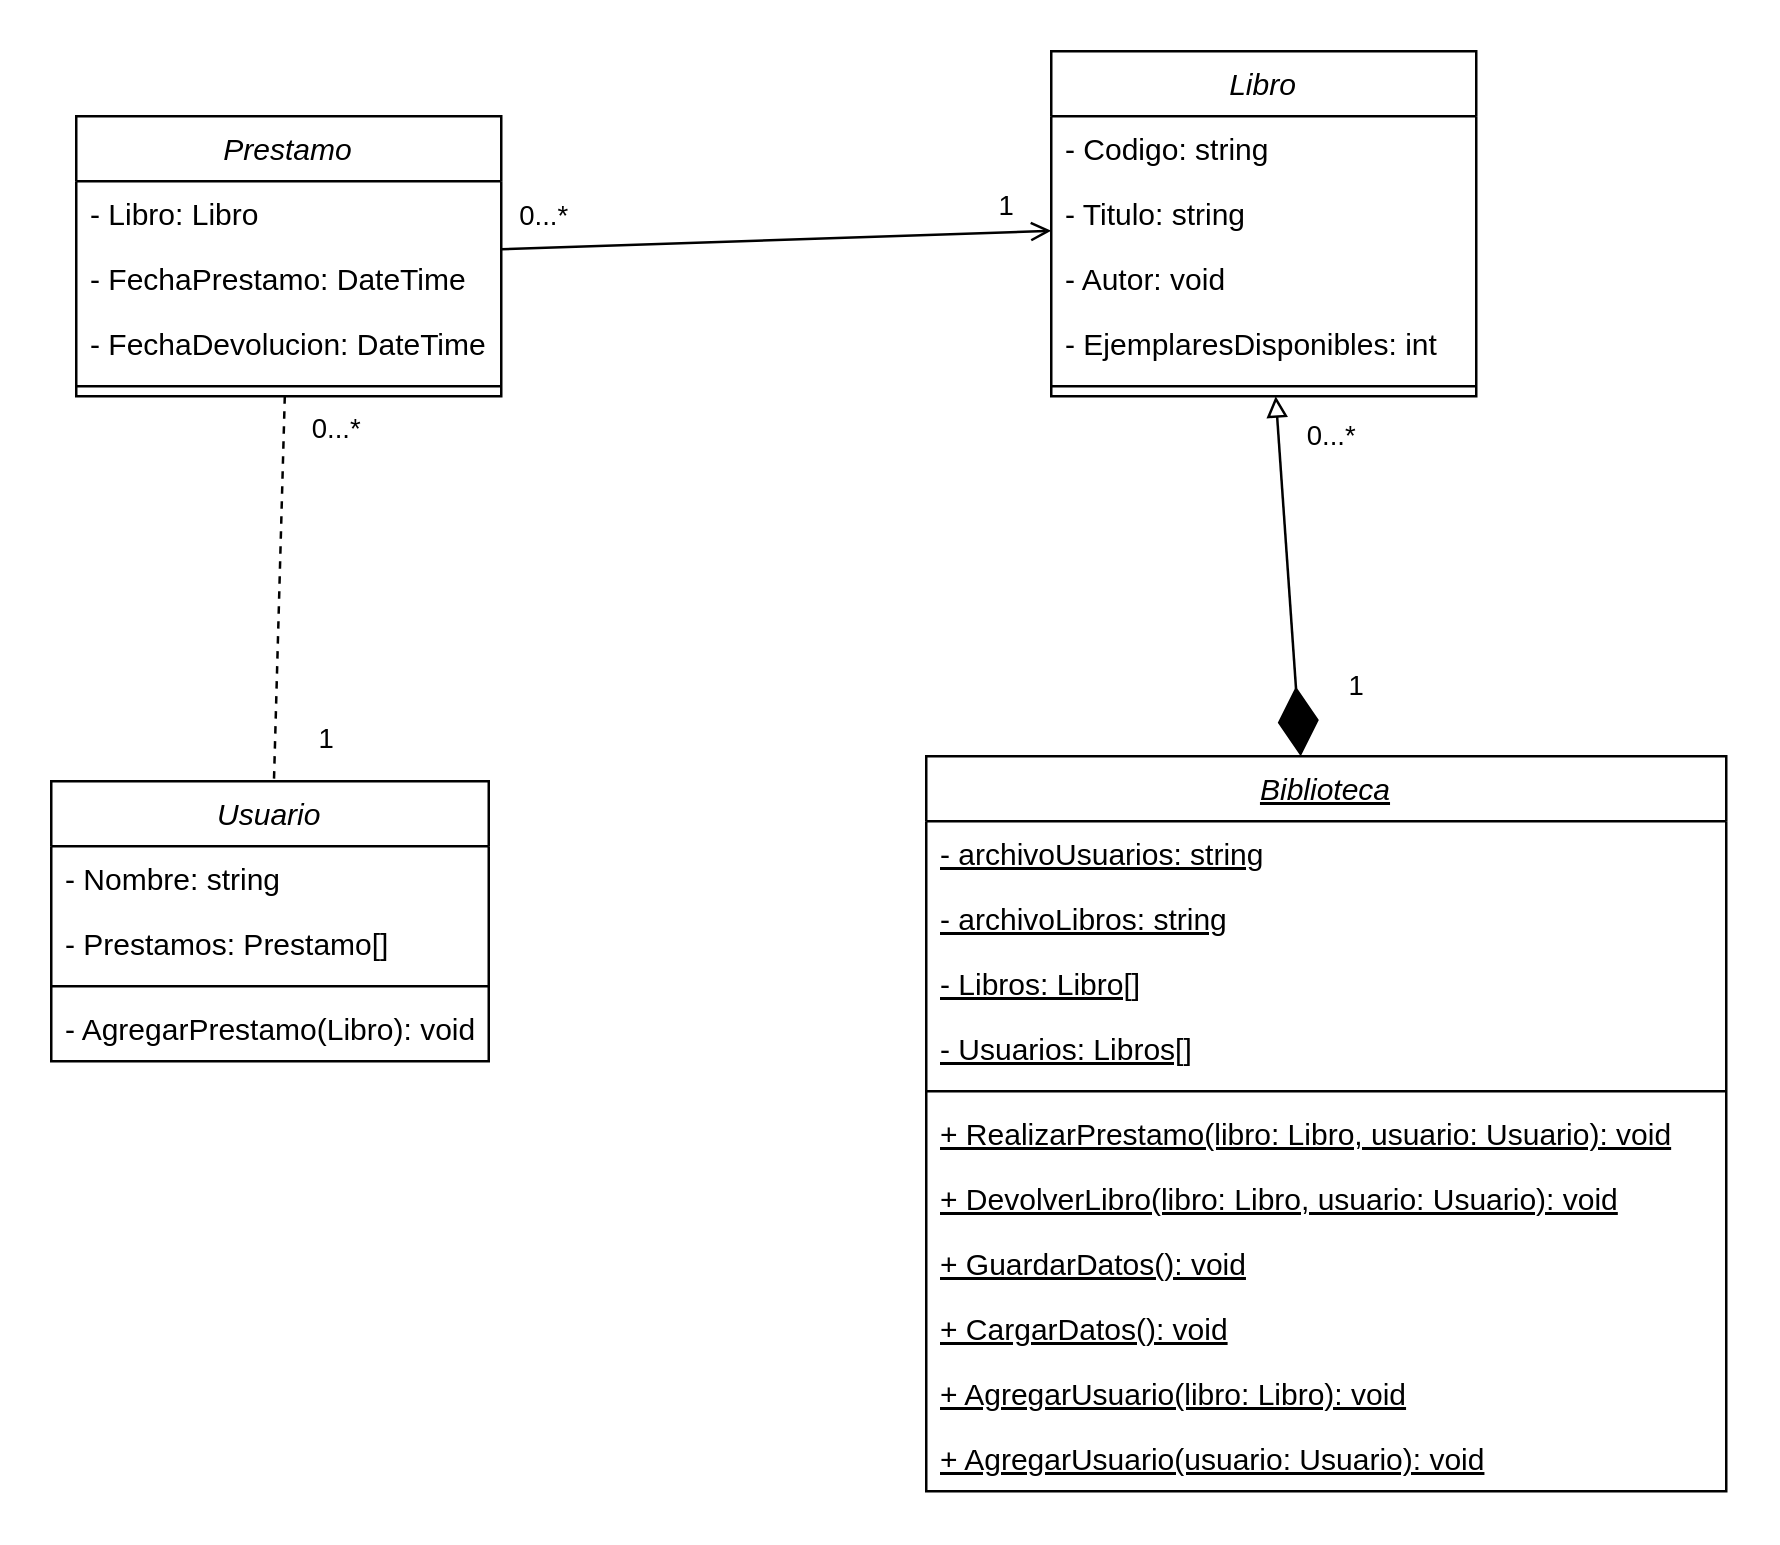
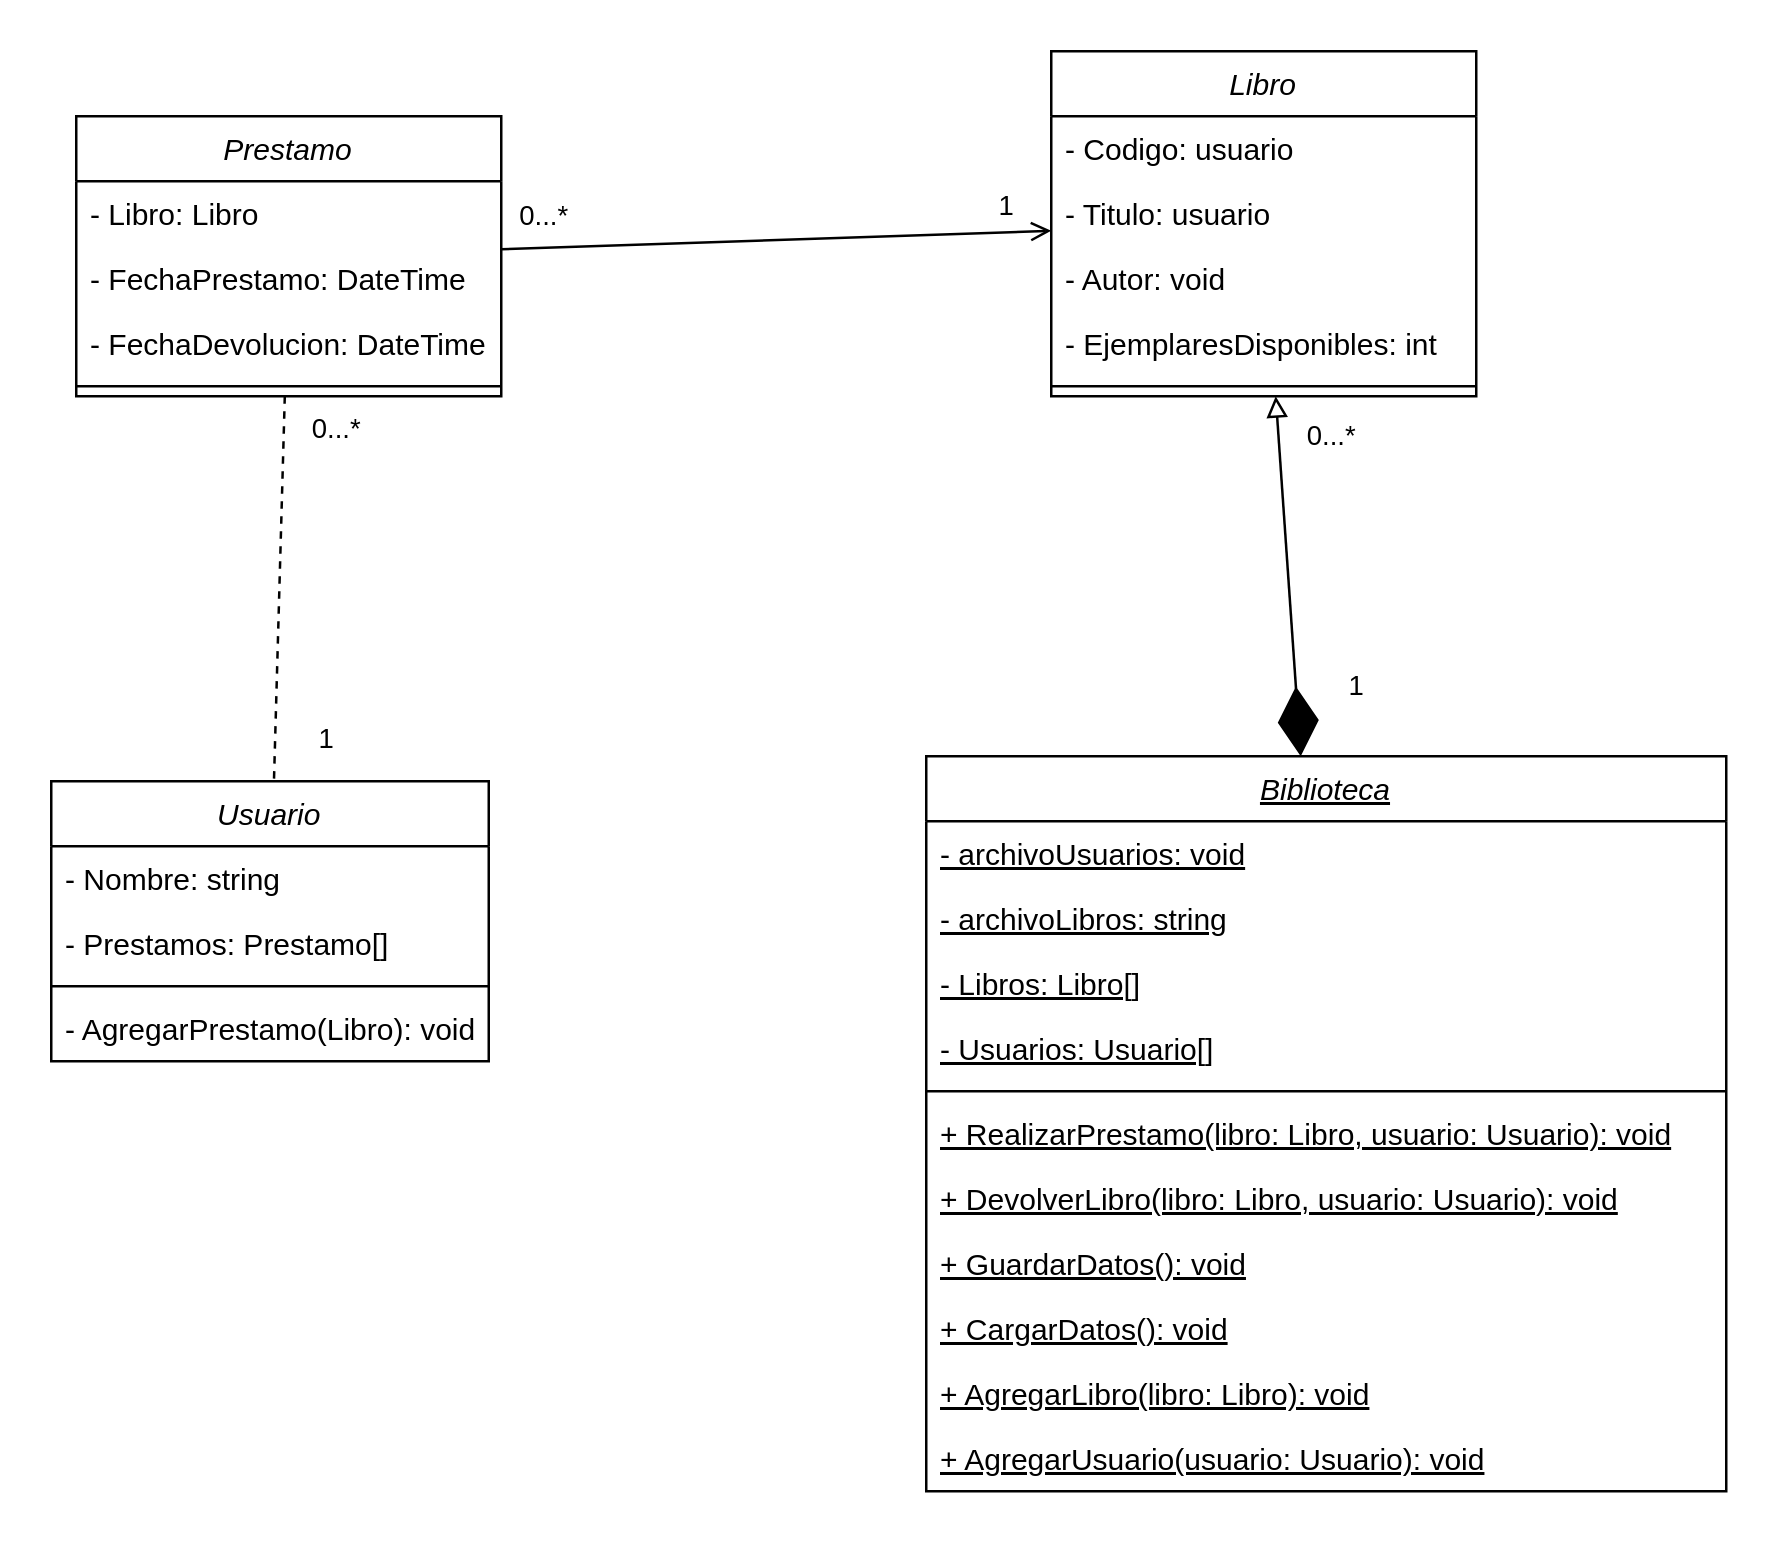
  <mxCell id="0" />
  <mxCell id="1" parent="0" />
  <mxCell id="2" value="Usuario" style="swimlane;fontStyle=2;align=center;verticalAlign=top;childLayout=stackLayout;horizontal=1;startSize=26;horizontalStack=0;resizeParent=1;resizeLast=0;collapsible=1;marginBottom=0;rounded=0;shadow=0;strokeWidth=1;" parent="1" vertex="1"><mxGeometry x="20" y="312" width="175" height="112" as="geometry"><mxRectangle x="230" y="140" width="160" height="26" as="alternateBounds" /></mxGeometry></mxCell>
  <mxCell id="3" value="- Nombre: string" style="text;align=left;verticalAlign=top;spacingLeft=4;spacingRight=4;overflow=hidden;rotatable=0;points=[[0,0.5],[1,0.5]];portConstraint=eastwest;" parent="2" vertex="1"><mxGeometry y="26" width="175" height="26" as="geometry" /></mxCell>
  <mxCell id="4" value="- Prestamos: Prestamo[]" style="text;align=left;verticalAlign=top;spacingLeft=4;spacingRight=4;overflow=hidden;rotatable=0;points=[[0,0.5],[1,0.5]];portConstraint=eastwest;" vertex="1" parent="2"><mxGeometry y="52" width="175" height="26" as="geometry" /></mxCell>
  <mxCell id="5" value="" style="line;html=1;strokeWidth=1;align=left;verticalAlign=middle;spacingTop=-1;spacingLeft=3;spacingRight=3;rotatable=0;labelPosition=right;points=[];portConstraint=eastwest;" parent="2" vertex="1"><mxGeometry y="78" width="175" height="8" as="geometry" /></mxCell>
  <mxCell id="6" value="- AgregarPrestamo(Libro): void" style="text;align=left;verticalAlign=top;spacingLeft=4;spacingRight=4;overflow=hidden;rotatable=0;points=[[0,0.5],[1,0.5]];portConstraint=eastwest;" vertex="1" parent="2"><mxGeometry y="86" width="175" height="26" as="geometry" /></mxCell>
  <mxCell id="7" value="Libro" style="swimlane;fontStyle=2;align=center;verticalAlign=top;childLayout=stackLayout;horizontal=1;startSize=26;horizontalStack=0;resizeParent=1;resizeLast=0;collapsible=1;marginBottom=0;rounded=0;shadow=0;strokeWidth=1;" vertex="1" parent="1"><mxGeometry x="420" y="20" width="170" height="138" as="geometry"><mxRectangle x="230" y="140" width="160" height="26" as="alternateBounds" /></mxGeometry></mxCell>
- <mxCell id="8" value="- Codigo: string" style="text;align=left;verticalAlign=top;spacingLeft=4;spacingRight=4;overflow=hidden;rotatable=0;points=[[0,0.5],[1,0.5]];portConstraint=eastwest;" vertex="1" parent="7"><mxGeometry y="26" width="170" height="26" as="geometry" /></mxCell>
- <mxCell id="9" value="- Titulo: string" style="text;align=left;verticalAlign=top;spacingLeft=4;spacingRight=4;overflow=hidden;rotatable=0;points=[[0,0.5],[1,0.5]];portConstraint=eastwest;" vertex="1" parent="7"><mxGeometry y="52" width="170" height="26" as="geometry" /></mxCell>
+ <mxCell id="8" value="- Codigo: usuario" style="text;align=left;verticalAlign=top;spacingLeft=4;spacingRight=4;overflow=hidden;rotatable=0;points=[[0,0.5],[1,0.5]];portConstraint=eastwest;" vertex="1" parent="7"><mxGeometry y="26" width="170" height="26" as="geometry" /></mxCell>
+ <mxCell id="9" value="- Titulo: usuario" style="text;align=left;verticalAlign=top;spacingLeft=4;spacingRight=4;overflow=hidden;rotatable=0;points=[[0,0.5],[1,0.5]];portConstraint=eastwest;" vertex="1" parent="7"><mxGeometry y="52" width="170" height="26" as="geometry" /></mxCell>
  <mxCell id="10" value="- Autor: void" style="text;align=left;verticalAlign=top;spacingLeft=4;spacingRight=4;overflow=hidden;rotatable=0;points=[[0,0.5],[1,0.5]];portConstraint=eastwest;" vertex="1" parent="7"><mxGeometry y="78" width="170" height="26" as="geometry" /></mxCell>
  <mxCell id="11" value="- EjemplaresDisponibles: int" style="text;align=left;verticalAlign=top;spacingLeft=4;spacingRight=4;overflow=hidden;rotatable=0;points=[[0,0.5],[1,0.5]];portConstraint=eastwest;" vertex="1" parent="7"><mxGeometry y="104" width="170" height="26" as="geometry" /></mxCell>
  <mxCell id="12" value="" style="line;html=1;strokeWidth=1;align=left;verticalAlign=middle;spacingTop=-1;spacingLeft=3;spacingRight=3;rotatable=0;labelPosition=right;points=[];portConstraint=eastwest;" vertex="1" parent="7"><mxGeometry y="130" width="170" height="8" as="geometry" /></mxCell>
  <mxCell id="13" style="rounded=0;orthogonalLoop=1;jettySize=auto;html=1;endArrow=none;endFill=0;dashed=1;" edge="1" parent="1" source="19" target="2"><mxGeometry relative="1" as="geometry" /></mxCell>
  <mxCell id="14" value="0...*" style="edgeLabel;html=1;align=center;verticalAlign=middle;resizable=0;points=[];" vertex="1" connectable="0" parent="13"><mxGeometry x="-0.831" relative="1" as="geometry"><mxPoint x="20" as="offset" /></mxGeometry></mxCell>
  <mxCell id="15" value="1" style="edgeLabel;html=1;align=center;verticalAlign=middle;resizable=0;points=[];" vertex="1" connectable="0" parent="13"><mxGeometry x="0.773" relative="1" as="geometry"><mxPoint x="20" as="offset" /></mxGeometry></mxCell>
  <mxCell id="16" style="rounded=0;orthogonalLoop=1;jettySize=auto;html=1;endArrow=open;endFill=0;" edge="1" parent="1" source="19" target="7"><mxGeometry relative="1" as="geometry" /></mxCell>
  <mxCell id="17" value="1" style="edgeLabel;html=1;align=center;verticalAlign=middle;resizable=0;points=[];" vertex="1" connectable="0" parent="16"><mxGeometry x="0.831" y="-1" relative="1" as="geometry"><mxPoint y="-12" as="offset" /></mxGeometry></mxCell>
  <mxCell id="18" value="0...*" style="edgeLabel;html=1;align=center;verticalAlign=middle;resizable=0;points=[];" vertex="1" connectable="0" parent="16"><mxGeometry x="-0.847" y="3" relative="1" as="geometry"><mxPoint y="-10" as="offset" /></mxGeometry></mxCell>
  <mxCell id="19" value="Prestamo" style="swimlane;fontStyle=2;align=center;verticalAlign=top;childLayout=stackLayout;horizontal=1;startSize=26;horizontalStack=0;resizeParent=1;resizeLast=0;collapsible=1;marginBottom=0;rounded=0;shadow=0;strokeWidth=1;" vertex="1" parent="1"><mxGeometry x="30" y="46" width="170" height="112" as="geometry"><mxRectangle x="230" y="140" width="160" height="26" as="alternateBounds" /></mxGeometry></mxCell>
  <mxCell id="20" value="- Libro: Libro" style="text;align=left;verticalAlign=top;spacingLeft=4;spacingRight=4;overflow=hidden;rotatable=0;points=[[0,0.5],[1,0.5]];portConstraint=eastwest;" vertex="1" parent="19"><mxGeometry y="26" width="170" height="26" as="geometry" /></mxCell>
  <mxCell id="21" value="- FechaPrestamo: DateTime" style="text;align=left;verticalAlign=top;spacingLeft=4;spacingRight=4;overflow=hidden;rotatable=0;points=[[0,0.5],[1,0.5]];portConstraint=eastwest;" vertex="1" parent="19"><mxGeometry y="52" width="170" height="26" as="geometry" /></mxCell>
  <mxCell id="22" value="- FechaDevolucion: DateTime" style="text;align=left;verticalAlign=top;spacingLeft=4;spacingRight=4;overflow=hidden;rotatable=0;points=[[0,0.5],[1,0.5]];portConstraint=eastwest;" vertex="1" parent="19"><mxGeometry y="78" width="170" height="26" as="geometry" /></mxCell>
  <mxCell id="23" value="" style="line;html=1;strokeWidth=1;align=left;verticalAlign=middle;spacingTop=-1;spacingLeft=3;spacingRight=3;rotatable=0;labelPosition=right;points=[];portConstraint=eastwest;" vertex="1" parent="19"><mxGeometry y="104" width="170" height="8" as="geometry" /></mxCell>
  <mxCell id="24" style="rounded=0;orthogonalLoop=1;jettySize=auto;html=1;endArrow=block;endFill=0;startArrow=diamondThin;startFill=1;startSize=25;" edge="1" parent="1" source="27" target="7"><mxGeometry relative="1" as="geometry" /></mxCell>
  <mxCell id="25" value="1" style="edgeLabel;html=1;align=center;verticalAlign=middle;resizable=0;points=[];" vertex="1" connectable="0" parent="24"><mxGeometry x="-0.752" y="-3" relative="1" as="geometry"><mxPoint x="20" y="-10" as="offset" /></mxGeometry></mxCell>
  <mxCell id="26" value="0...*" style="edgeLabel;html=1;align=center;verticalAlign=middle;resizable=0;points=[];" vertex="1" connectable="0" parent="24"><mxGeometry x="0.802" y="-1" relative="1" as="geometry"><mxPoint x="20" y="1" as="offset" /></mxGeometry></mxCell>
  <mxCell id="27" value="Biblioteca" style="swimlane;fontStyle=6;align=center;verticalAlign=top;childLayout=stackLayout;horizontal=1;startSize=26;horizontalStack=0;resizeParent=1;resizeLast=0;collapsible=1;marginBottom=0;rounded=0;shadow=0;strokeWidth=1;" vertex="1" parent="1"><mxGeometry x="370" y="302" width="320" height="294" as="geometry"><mxRectangle x="230" y="140" width="160" height="26" as="alternateBounds" /></mxGeometry></mxCell>
- <mxCell id="28" value="- archivoUsuarios: string" style="text;align=left;verticalAlign=top;spacingLeft=4;spacingRight=4;overflow=hidden;rotatable=0;points=[[0,0.5],[1,0.5]];portConstraint=eastwest;fontStyle=4" vertex="1" parent="27"><mxGeometry y="26" width="320" height="26" as="geometry" /></mxCell>
+ <mxCell id="28" value="- archivoUsuarios: void" style="text;align=left;verticalAlign=top;spacingLeft=4;spacingRight=4;overflow=hidden;rotatable=0;points=[[0,0.5],[1,0.5]];portConstraint=eastwest;fontStyle=4" vertex="1" parent="27"><mxGeometry y="26" width="320" height="26" as="geometry" /></mxCell>
  <mxCell id="29" value="- archivoLibros: string" style="text;align=left;verticalAlign=top;spacingLeft=4;spacingRight=4;overflow=hidden;rotatable=0;points=[[0,0.5],[1,0.5]];portConstraint=eastwest;fontStyle=4" vertex="1" parent="27"><mxGeometry y="52" width="320" height="26" as="geometry" /></mxCell>
  <mxCell id="30" value="- Libros: Libro[]" style="text;align=left;verticalAlign=top;spacingLeft=4;spacingRight=4;overflow=hidden;rotatable=0;points=[[0,0.5],[1,0.5]];portConstraint=eastwest;fontStyle=4" vertex="1" parent="27"><mxGeometry y="78" width="320" height="26" as="geometry" /></mxCell>
- <mxCell id="31" value="- Usuarios: Libros[]" style="text;align=left;verticalAlign=top;spacingLeft=4;spacingRight=4;overflow=hidden;rotatable=0;points=[[0,0.5],[1,0.5]];portConstraint=eastwest;fontStyle=4" vertex="1" parent="27"><mxGeometry y="104" width="320" height="26" as="geometry" /></mxCell>
+ <mxCell id="31" value="- Usuarios: Usuario[]" style="text;align=left;verticalAlign=top;spacingLeft=4;spacingRight=4;overflow=hidden;rotatable=0;points=[[0,0.5],[1,0.5]];portConstraint=eastwest;fontStyle=4" vertex="1" parent="27"><mxGeometry y="104" width="320" height="26" as="geometry" /></mxCell>
  <mxCell id="32" value="" style="line;html=1;strokeWidth=1;align=left;verticalAlign=middle;spacingTop=-1;spacingLeft=3;spacingRight=3;rotatable=0;labelPosition=right;points=[];portConstraint=eastwest;" vertex="1" parent="27"><mxGeometry y="130" width="320" height="8" as="geometry" /></mxCell>
  <mxCell id="33" value="+ RealizarPrestamo(libro: Libro, usuario: Usuario): void" style="text;align=left;verticalAlign=top;spacingLeft=4;spacingRight=4;overflow=hidden;rotatable=0;points=[[0,0.5],[1,0.5]];portConstraint=eastwest;fontStyle=4" vertex="1" parent="27"><mxGeometry y="138" width="320" height="26" as="geometry" /></mxCell>
  <mxCell id="34" value="+ DevolverLibro(libro: Libro, usuario: Usuario): void" style="text;align=left;verticalAlign=top;spacingLeft=4;spacingRight=4;overflow=hidden;rotatable=0;points=[[0,0.5],[1,0.5]];portConstraint=eastwest;fontStyle=4" vertex="1" parent="27"><mxGeometry y="164" width="320" height="26" as="geometry" /></mxCell>
  <mxCell id="35" value="+ GuardarDatos(): void" style="text;align=left;verticalAlign=top;spacingLeft=4;spacingRight=4;overflow=hidden;rotatable=0;points=[[0,0.5],[1,0.5]];portConstraint=eastwest;fontStyle=4" vertex="1" parent="27"><mxGeometry y="190" width="320" height="26" as="geometry" /></mxCell>
  <mxCell id="36" value="+ CargarDatos(): void" style="text;align=left;verticalAlign=top;spacingLeft=4;spacingRight=4;overflow=hidden;rotatable=0;points=[[0,0.5],[1,0.5]];portConstraint=eastwest;fontStyle=4" vertex="1" parent="27"><mxGeometry y="216" width="320" height="26" as="geometry" /></mxCell>
- <mxCell id="37" value="+ AgregarUsuario(libro: Libro): void" style="text;align=left;verticalAlign=top;spacingLeft=4;spacingRight=4;overflow=hidden;rotatable=0;points=[[0,0.5],[1,0.5]];portConstraint=eastwest;fontStyle=4" vertex="1" parent="27"><mxGeometry y="242" width="320" height="26" as="geometry" /></mxCell>
+ <mxCell id="37" value="+ AgregarLibro(libro: Libro): void" style="text;align=left;verticalAlign=top;spacingLeft=4;spacingRight=4;overflow=hidden;rotatable=0;points=[[0,0.5],[1,0.5]];portConstraint=eastwest;fontStyle=4" vertex="1" parent="27"><mxGeometry y="242" width="320" height="26" as="geometry" /></mxCell>
  <mxCell id="38" value="+ AgregarUsuario(usuario: Usuario): void" style="text;align=left;verticalAlign=top;spacingLeft=4;spacingRight=4;overflow=hidden;rotatable=0;points=[[0,0.5],[1,0.5]];portConstraint=eastwest;fontStyle=4" vertex="1" parent="27"><mxGeometry y="268" width="320" height="26" as="geometry" /></mxCell>
